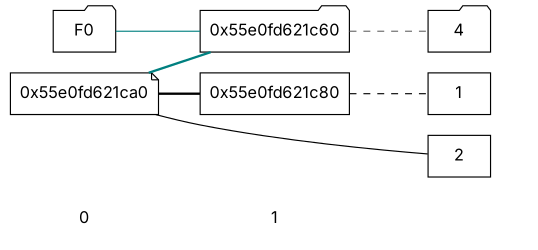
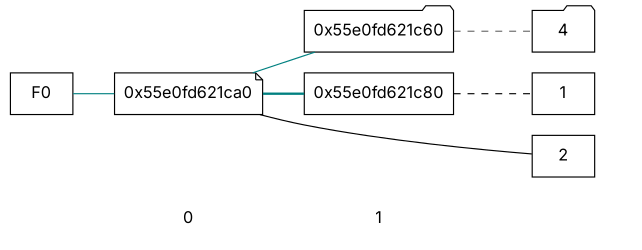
  digraph {
    fontname=Inter
    rankdir=LR
    node [fontname=Inter shape=plaintext]
    edge [dir=none fontname=Inter style=invis color=teal]
    "CONST NODES" [style=invis]
    " 0 "
    " 1 "
-   F0 [shape=folder]
+   F0 [shape=box]
    "0x55e0fd621ca0" [shape=note]
    "0x55e0fd621c60" [shape=folder]
    "0x55e0fd621c80" [shape=box]
    n8 [label=1 shape=box]
    n9 [label=2 shape=box]
    n10 [label=4 shape=folder]
    subgraph sub_1 {
      "CONST NODES"
      " 0 "
      " 1 "
    }
    subgraph sub_2 {
      rank=same
      F0
    }
    subgraph sub_3 {
      rank=same
      " 0 "
      "0x55e0fd621ca0"
    }
    subgraph sub_4 {
      rank=same
      " 1 "
      "0x55e0fd621c60"
      "0x55e0fd621c80"
    }
    subgraph sub_5 {
      rank=same
      "CONST NODES"
      subgraph sub_6 {
        rank=same
        n8
        n9
        n10
      }
    }
    " 0 " -> " 1 " [color=""]
    " 1 " -> "CONST NODES" [color=""]
-   F0 -> "0x55e0fd621c60" [style=solid]
-   "0x55e0fd621ca0" -> "0x55e0fd621c60" [style=bold]
-   "0x55e0fd621ca0" -> "0x55e0fd621c80" [color=black style=bold]
+   F0 -> "0x55e0fd621ca0" [style=solid]
+   "0x55e0fd621ca0" -> "0x55e0fd621c60" [style=solid]
+   "0x55e0fd621ca0" -> "0x55e0fd621c80" [style=bold]
    "0x55e0fd621ca0" -> n9 [color=black style=solid]
    "0x55e0fd621c60" -> n10 [color=gray40 style=dashed]
    "0x55e0fd621c80" -> n8 [color=black style=dashed]
  }
